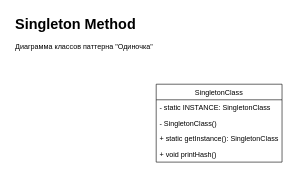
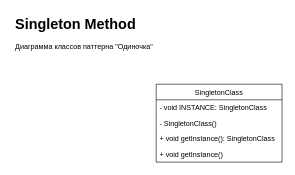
  <mxCell id="0" />
  <mxCell id="1" parent="0" />
  <mxCell id="2" value="&lt;h1&gt;Singleton Method&lt;/h1&gt;&lt;p&gt;Диаграмма классов паттерна &quot;Одиночка&quot;&lt;/p&gt;" style="text;html=1;strokeColor=none;fillColor=none;spacing=5;spacingTop=-20;whiteSpace=wrap;overflow=hidden;rounded=0;" parent="1" vertex="1"><mxGeometry x="20" y="20" width="300" height="80" as="geometry" /></mxCell>
  <mxCell id="3" value="SingletonClass" style="swimlane;fontStyle=0;childLayout=stackLayout;horizontal=1;startSize=26;fillColor=none;horizontalStack=0;resizeParent=1;resizeParentMax=0;resizeLast=0;collapsible=1;marginBottom=0;" parent="1" vertex="1"><mxGeometry x="260" y="140" width="210" height="130" as="geometry" /></mxCell>
- <mxCell id="4" value="- static INSTANCE: SingletonClass" style="text;strokeColor=none;fillColor=none;align=left;verticalAlign=top;spacingLeft=4;spacingRight=4;overflow=hidden;rotatable=0;points=[[0,0.5],[1,0.5]];portConstraint=eastwest;" parent="3" vertex="1"><mxGeometry y="26" width="210" height="26" as="geometry" /></mxCell>
+ <mxCell id="4" value="- void INSTANCE: SingletonClass" style="text;strokeColor=none;fillColor=none;align=left;verticalAlign=top;spacingLeft=4;spacingRight=4;overflow=hidden;rotatable=0;points=[[0,0.5],[1,0.5]];portConstraint=eastwest;" parent="3" vertex="1"><mxGeometry y="26" width="210" height="26" as="geometry" /></mxCell>
  <mxCell id="5" value="- SingletonClass()" style="text;strokeColor=none;fillColor=none;align=left;verticalAlign=top;spacingLeft=4;spacingRight=4;overflow=hidden;rotatable=0;points=[[0,0.5],[1,0.5]];portConstraint=eastwest;" parent="3" vertex="1"><mxGeometry y="52" width="210" height="26" as="geometry" /></mxCell>
- <mxCell id="6" value="+ static getInstance(): SingletonClass" style="text;strokeColor=none;fillColor=none;align=left;verticalAlign=top;spacingLeft=4;spacingRight=4;overflow=hidden;rotatable=0;points=[[0,0.5],[1,0.5]];portConstraint=eastwest;" parent="3" vertex="1"><mxGeometry y="78" width="210" height="26" as="geometry" /></mxCell>
- <mxCell id="7" value="+ void printHash()" style="text;strokeColor=none;fillColor=none;align=left;verticalAlign=top;spacingLeft=4;spacingRight=4;overflow=hidden;rotatable=0;points=[[0,0.5],[1,0.5]];portConstraint=eastwest;" vertex="1" parent="3"><mxGeometry y="104" width="210" height="26" as="geometry" /></mxCell>
+ <mxCell id="6" value="+ void getInstance(): SingletonClass" style="text;strokeColor=none;fillColor=none;align=left;verticalAlign=top;spacingLeft=4;spacingRight=4;overflow=hidden;rotatable=0;points=[[0,0.5],[1,0.5]];portConstraint=eastwest;" parent="3" vertex="1"><mxGeometry y="78" width="210" height="26" as="geometry" /></mxCell>
+ <mxCell id="7" value="+ void getInstance()" style="text;strokeColor=none;fillColor=none;align=left;verticalAlign=top;spacingLeft=4;spacingRight=4;overflow=hidden;rotatable=0;points=[[0,0.5],[1,0.5]];portConstraint=eastwest;" vertex="1" parent="3"><mxGeometry y="104" width="210" height="26" as="geometry" /></mxCell>
